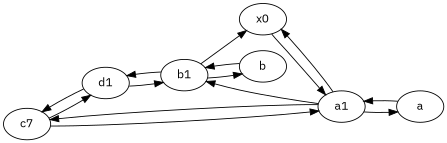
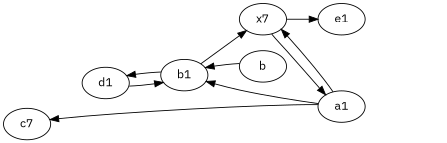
  digraph {
    fontname="IBM Plex Sans"
    rankdir=LR
    node [fontname="IBM Plex Sans"]
    edge [fontname="IBM Plex Sans"]
    n1 [label=c7]
    d1
    b1
    a1
-   x0
+   x0 [label=x7]
    b
-   a
-   n1 -> d1
-   n1 -> a1
-   d1 -> n1
+   e1
    d1 -> b1
    b1 -> d1
    b1 -> x0
-   b1 -> b
    a1 -> n1
    a1 -> b1
    a1 -> x0
-   a1 -> a
    x0 -> a1
+   x0 -> e1
    b -> b1
-   a -> a1
  }
